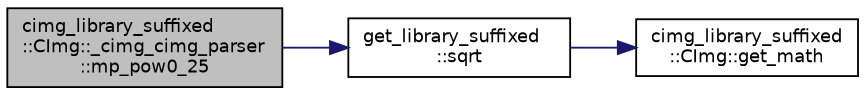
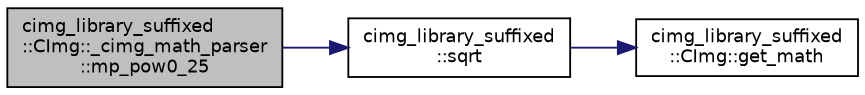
  digraph {
    rankdir=LR
    node [color=black fillcolor=white fontname=Helvetica fontsize=10 shape=record style=filled]
    edge [color=midnightblue fontname=Helvetica fontsize=10 labelfontname=Helvetica labelfontsize=10 style=solid]
-   n1 [fillcolor=grey75 fontcolor=black height=0.2 label="cimg_library_suffixed\l::CImg::_cimg_cimg_parser\l::mp_pow0_25" width=0.4]
-   n2 [height=0.2 label="get_library_suffixed\l::sqrt" width=0.4]
+   n1 [fillcolor=grey75 fontcolor=black height=0.2 label="cimg_library_suffixed\l::CImg::_cimg_math_parser\l::mp_pow0_25" width=0.4]
+   n2 [height=0.2 label="cimg_library_suffixed\l::sqrt" width=0.4]
    n3 [height=0.2 label="cimg_library_suffixed\l::CImg::get_math" width=0.4]
    n1 -> n2
    n2 -> n3
  }
